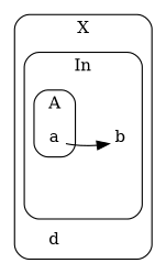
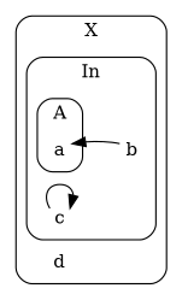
  digraph {
    rankdir=LR
    node [shape=plain]
    n1 [label=" a "]
    n2 [label=" b "]
+   n3 [label=" c "]
    n4 [label=d]
    subgraph cluster_1 {
      label=X
      style=rounded
      n4
      subgraph cluster_2 {
        label=In
        style=rounded
        n2
+       n3
        subgraph cluster_3 {
          label=A
          style=rounded
          n1
        }
      }
    }
-   n1 -> n2
+   n2 -> n1
+   n3 -> n3
  }
